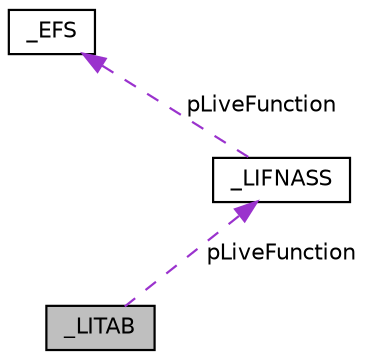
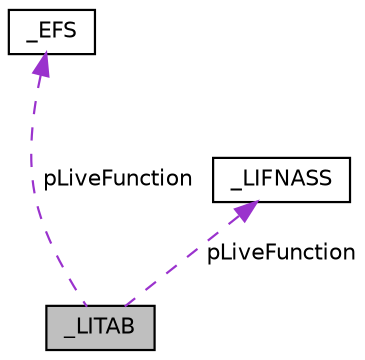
  digraph {
    node [color=black fillcolor=white fontname=Helvetica fontsize=10 shape=record style=filled]
    edge [color=darkorchid3 dir=back fontname=Helvetica fontsize=10 labelfontname=Helvetica labelfontsize=10 style=dashed]
    n1 [fillcolor=grey75 fontcolor=black height=0.2 label=_LITAB width=0.4]
    n2 [height=0.2 label=_LIFNASS width=0.4]
    n3 [height=0.2 label=_EFS width=0.4]
    n2 -> n1 [label=" pLiveFunction"]
-   n3 -> n2 [label=" pLiveFunction"]
+   n3 -> n1 [label=" pLiveFunction"]
  }
